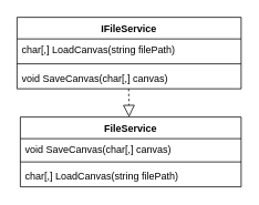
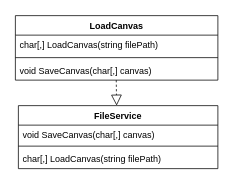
  <mxCell id="0" />
  <mxCell id="1" parent="0" />
  <mxCell id="2" value="FileService" style="swimlane;fontStyle=1;align=center;verticalAlign=top;childLayout=stackLayout;horizontal=1;startSize=26;horizontalStack=0;resizeParent=1;resizeParentMax=0;resizeLast=0;collapsible=1;marginBottom=0;whiteSpace=wrap;html=1;" parent="1" vertex="1"><mxGeometry x="24" y="140" width="266" height="84" as="geometry" /></mxCell>
  <mxCell id="3" value="void SaveCanvas(char[,] canvas)" style="text;strokeColor=none;fillColor=none;align=left;verticalAlign=top;spacingLeft=4;spacingRight=4;overflow=hidden;rotatable=0;points=[[0,0.5],[1,0.5]];portConstraint=eastwest;whiteSpace=wrap;html=1;" parent="2" vertex="1"><mxGeometry y="26" width="266" height="24" as="geometry" /></mxCell>
  <mxCell id="4" value="" style="line;strokeWidth=1;fillColor=none;align=left;verticalAlign=middle;spacingTop=-1;spacingLeft=3;spacingRight=3;rotatable=0;labelPosition=right;points=[];portConstraint=eastwest;strokeColor=inherit;" parent="2" vertex="1"><mxGeometry y="50" width="266" height="8" as="geometry" /></mxCell>
  <mxCell id="5" value="char[,] LoadCanvas(string filePath)" style="text;strokeColor=none;fillColor=none;align=left;verticalAlign=top;spacingLeft=4;spacingRight=4;overflow=hidden;rotatable=0;points=[[0,0.5],[1,0.5]];portConstraint=eastwest;whiteSpace=wrap;html=1;" parent="2" vertex="1"><mxGeometry y="58" width="266" height="26" as="geometry" /></mxCell>
- <mxCell id="6" value="IFileService" style="swimlane;fontStyle=1;align=center;verticalAlign=top;childLayout=stackLayout;horizontal=1;startSize=26;horizontalStack=0;resizeParent=1;resizeParentMax=0;resizeLast=0;collapsible=1;marginBottom=0;whiteSpace=wrap;html=1;" parent="1" vertex="1"><mxGeometry x="20" y="20" width="270" height="86" as="geometry" /></mxCell>
+ <mxCell id="6" value="LoadCanvas" style="swimlane;fontStyle=1;align=center;verticalAlign=top;childLayout=stackLayout;horizontal=1;startSize=26;horizontalStack=0;resizeParent=1;resizeParentMax=0;resizeLast=0;collapsible=1;marginBottom=0;whiteSpace=wrap;html=1;" parent="1" vertex="1"><mxGeometry x="20" y="20" width="270" height="86" as="geometry" /></mxCell>
  <mxCell id="7" value="char[,] LoadCanvas(string filePath)" style="text;strokeColor=none;fillColor=none;align=left;verticalAlign=top;spacingLeft=4;spacingRight=4;overflow=hidden;rotatable=0;points=[[0,0.5],[1,0.5]];portConstraint=eastwest;whiteSpace=wrap;html=1;" parent="6" vertex="1"><mxGeometry y="26" width="270" height="26" as="geometry" /></mxCell>
  <mxCell id="8" value="" style="line;strokeWidth=1;fillColor=none;align=left;verticalAlign=middle;spacingTop=-1;spacingLeft=3;spacingRight=3;rotatable=0;labelPosition=right;points=[];portConstraint=eastwest;strokeColor=inherit;" parent="6" vertex="1"><mxGeometry y="52" width="270" height="8" as="geometry" /></mxCell>
  <mxCell id="9" value="void SaveCanvas(char[,] canvas)" style="text;strokeColor=none;fillColor=none;align=left;verticalAlign=top;spacingLeft=4;spacingRight=4;overflow=hidden;rotatable=0;points=[[0,0.5],[1,0.5]];portConstraint=eastwest;whiteSpace=wrap;html=1;" parent="6" vertex="1"><mxGeometry y="60" width="270" height="26" as="geometry" /></mxCell>
  <mxCell id="10" value="" style="endArrow=block;dashed=1;endFill=0;endSize=12;html=1;rounded=0;" parent="1" edge="1"><mxGeometry width="160" relative="1" as="geometry"><mxPoint x="154.5" y="106" as="sourcePoint" /><mxPoint x="155" y="140" as="targetPoint" /></mxGeometry></mxCell>
